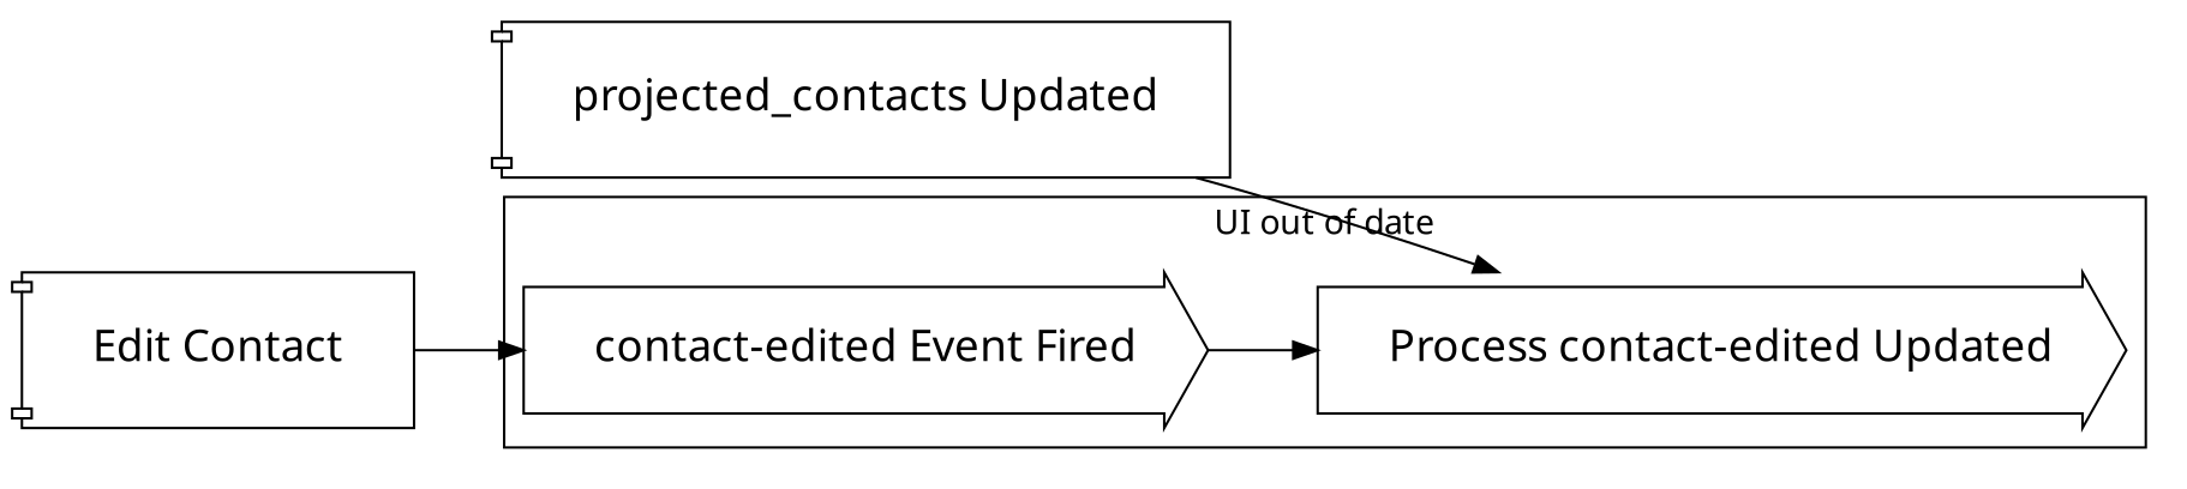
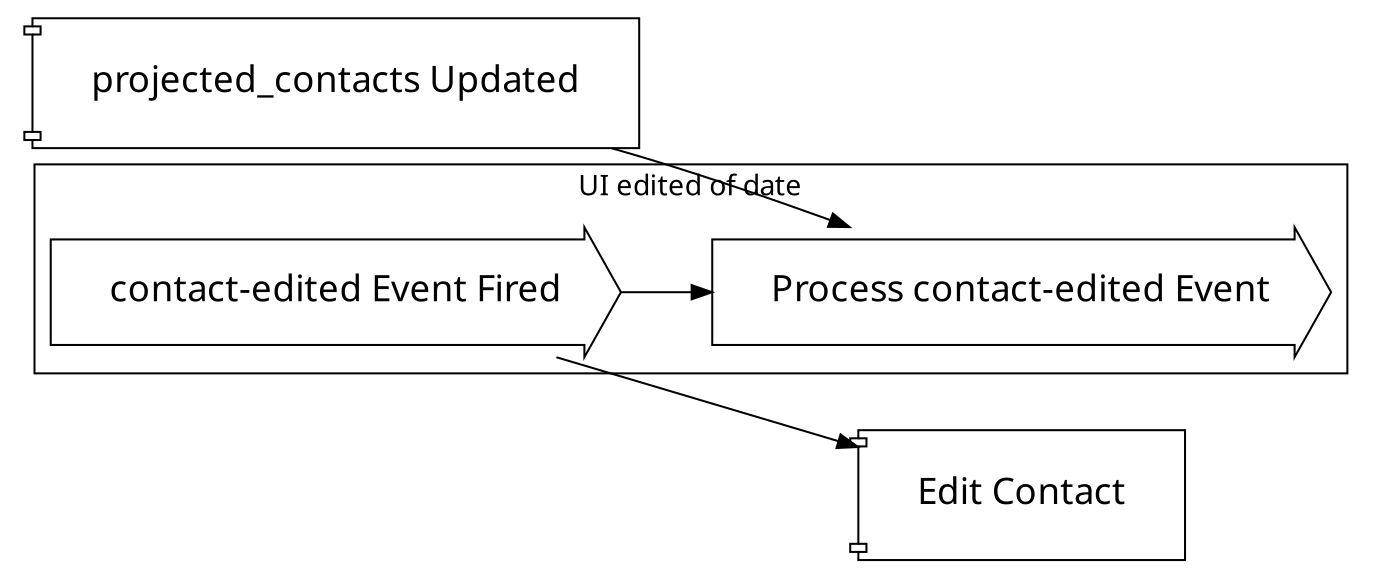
  digraph {
    nodesep=0.5
    rankdir=LR
    node [fontname=Futura fontsize=18 margin="0.4,0.3" shape=rarrow]
    edge [fontname=Baskerville fontsize=15]
    n1 [label="contact-edited Event Fired"]
-   n2 [label="Process contact-edited Updated"]
+   n2 [label="Process contact-edited Event"]
    n3 [label="Edit Contact" shape=component]
    n4 [label="projected_contacts Updated" shape=component]
    subgraph cluster_1 {
      fontname=Futura
      fontsize=14
-     label="UI out of date"
+     label="UI edited of date"
      n1
      n2
    }
    n1 -> n2
-   n3 -> n1
+   n1 -> n3
    n4 -> n2
  }
